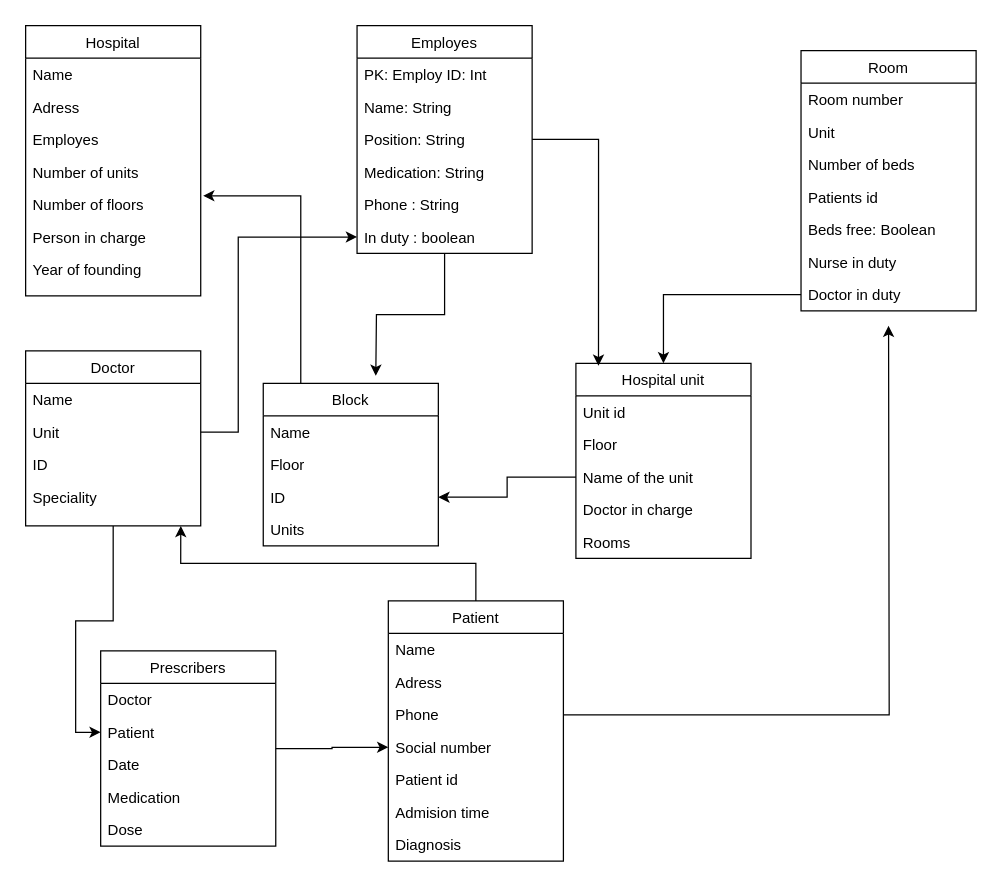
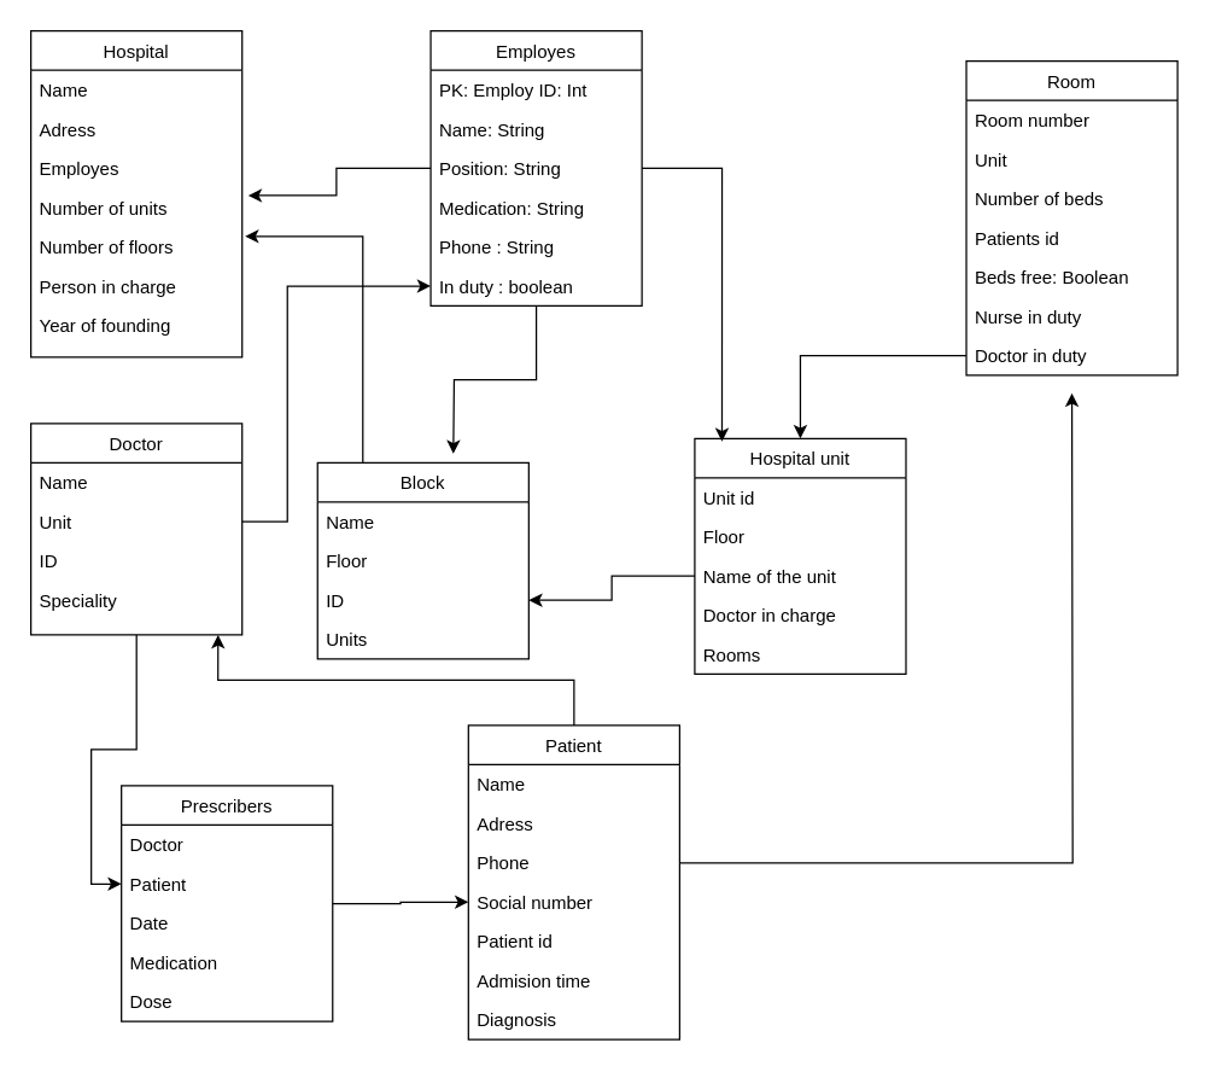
  <mxCell id="0" />
  <mxCell id="1" parent="0" />
  <mxCell id="2" value="Hospital" style="swimlane;fontStyle=0;childLayout=stackLayout;horizontal=1;startSize=26;fillColor=none;horizontalStack=0;resizeParent=1;resizeParentMax=0;resizeLast=0;collapsible=1;marginBottom=0;" vertex="1" parent="1"><mxGeometry x="20" y="20" width="140" height="216" as="geometry" /></mxCell>
  <mxCell id="3" value="Name" style="text;strokeColor=none;fillColor=none;align=left;verticalAlign=top;spacingLeft=4;spacingRight=4;overflow=hidden;rotatable=0;points=[[0,0.5],[1,0.5]];portConstraint=eastwest;" vertex="1" parent="2"><mxGeometry y="26" width="140" height="26" as="geometry" /></mxCell>
  <mxCell id="4" value="Adress" style="text;strokeColor=none;fillColor=none;align=left;verticalAlign=top;spacingLeft=4;spacingRight=4;overflow=hidden;rotatable=0;points=[[0,0.5],[1,0.5]];portConstraint=eastwest;" vertex="1" parent="2"><mxGeometry y="52" width="140" height="26" as="geometry" /></mxCell>
  <mxCell id="5" value="Employes" style="text;strokeColor=none;fillColor=none;align=left;verticalAlign=top;spacingLeft=4;spacingRight=4;overflow=hidden;rotatable=0;points=[[0,0.5],[1,0.5]];portConstraint=eastwest;" vertex="1" parent="2"><mxGeometry y="78" width="140" height="26" as="geometry" /></mxCell>
  <mxCell id="6" value="Number of units" style="text;strokeColor=none;fillColor=none;align=left;verticalAlign=top;spacingLeft=4;spacingRight=4;overflow=hidden;rotatable=0;points=[[0,0.5],[1,0.5]];portConstraint=eastwest;" vertex="1" parent="2"><mxGeometry y="104" width="140" height="26" as="geometry" /></mxCell>
  <mxCell id="7" value="Number of floors" style="text;strokeColor=none;fillColor=none;align=left;verticalAlign=top;spacingLeft=4;spacingRight=4;overflow=hidden;rotatable=0;points=[[0,0.5],[1,0.5]];portConstraint=eastwest;" vertex="1" parent="2"><mxGeometry y="130" width="140" height="26" as="geometry" /></mxCell>
  <mxCell id="8" value="Person in charge" style="text;strokeColor=none;fillColor=none;align=left;verticalAlign=top;spacingLeft=4;spacingRight=4;overflow=hidden;rotatable=0;points=[[0,0.5],[1,0.5]];portConstraint=eastwest;" vertex="1" parent="2"><mxGeometry y="156" width="140" height="26" as="geometry" /></mxCell>
  <mxCell id="9" value="Year of founding" style="text;strokeColor=none;fillColor=none;align=left;verticalAlign=top;spacingLeft=4;spacingRight=4;overflow=hidden;rotatable=0;points=[[0,0.5],[1,0.5]];portConstraint=eastwest;" vertex="1" parent="2"><mxGeometry y="182" width="140" height="34" as="geometry" /></mxCell>
  <mxCell id="10" value="Hospital unit" style="swimlane;fontStyle=0;childLayout=stackLayout;horizontal=1;startSize=26;fillColor=none;horizontalStack=0;resizeParent=1;resizeParentMax=0;resizeLast=0;collapsible=1;marginBottom=0;" vertex="1" parent="1"><mxGeometry x="460" y="290" width="140" height="156" as="geometry" /></mxCell>
  <mxCell id="11" value="Unit id " style="text;strokeColor=none;fillColor=none;align=left;verticalAlign=top;spacingLeft=4;spacingRight=4;overflow=hidden;rotatable=0;points=[[0,0.5],[1,0.5]];portConstraint=eastwest;" vertex="1" parent="10"><mxGeometry y="26" width="140" height="26" as="geometry" /></mxCell>
  <mxCell id="12" value="Floor" style="text;strokeColor=none;fillColor=none;align=left;verticalAlign=top;spacingLeft=4;spacingRight=4;overflow=hidden;rotatable=0;points=[[0,0.5],[1,0.5]];portConstraint=eastwest;" vertex="1" parent="10"><mxGeometry y="52" width="140" height="26" as="geometry" /></mxCell>
  <mxCell id="13" value="Name of the unit" style="text;strokeColor=none;fillColor=none;align=left;verticalAlign=top;spacingLeft=4;spacingRight=4;overflow=hidden;rotatable=0;points=[[0,0.5],[1,0.5]];portConstraint=eastwest;" vertex="1" parent="10"><mxGeometry y="78" width="140" height="26" as="geometry" /></mxCell>
  <mxCell id="14" value="Doctor in charge" style="text;strokeColor=none;fillColor=none;align=left;verticalAlign=top;spacingLeft=4;spacingRight=4;overflow=hidden;rotatable=0;points=[[0,0.5],[1,0.5]];portConstraint=eastwest;" vertex="1" parent="10"><mxGeometry y="104" width="140" height="26" as="geometry" /></mxCell>
  <mxCell id="15" value="Rooms" style="text;strokeColor=none;fillColor=none;align=left;verticalAlign=top;spacingLeft=4;spacingRight=4;overflow=hidden;rotatable=0;points=[[0,0.5],[1,0.5]];portConstraint=eastwest;" vertex="1" parent="10"><mxGeometry y="130" width="140" height="26" as="geometry" /></mxCell>
  <mxCell id="16" style="edgeStyle=orthogonalEdgeStyle;rounded=0;orthogonalLoop=1;jettySize=auto;html=1;entryX=0;entryY=0.5;entryDx=0;entryDy=0;" edge="1" parent="1" source="18" target="31"><mxGeometry relative="1" as="geometry"><mxPoint x="190" y="190" as="targetPoint" /><Array as="points"><mxPoint x="190" y="345" /><mxPoint x="190" y="189" /></Array></mxGeometry></mxCell>
  <mxCell id="17" style="edgeStyle=orthogonalEdgeStyle;rounded=0;orthogonalLoop=1;jettySize=auto;html=1;entryX=0;entryY=0.5;entryDx=0;entryDy=0;" edge="1" parent="1" source="18" target="58"><mxGeometry relative="1" as="geometry" /></mxCell>
  <mxCell id="18" value="Doctor" style="swimlane;fontStyle=0;childLayout=stackLayout;horizontal=1;startSize=26;fillColor=none;horizontalStack=0;resizeParent=1;resizeParentMax=0;resizeLast=0;collapsible=1;marginBottom=0;" vertex="1" parent="1"><mxGeometry x="20" y="280" width="140" height="140" as="geometry" /></mxCell>
  <mxCell id="19" value="Name&#10;" style="text;strokeColor=none;fillColor=none;align=left;verticalAlign=top;spacingLeft=4;spacingRight=4;overflow=hidden;rotatable=0;points=[[0,0.5],[1,0.5]];portConstraint=eastwest;" vertex="1" parent="18"><mxGeometry y="26" width="140" height="26" as="geometry" /></mxCell>
  <mxCell id="20" value="Unit " style="text;strokeColor=none;fillColor=none;align=left;verticalAlign=top;spacingLeft=4;spacingRight=4;overflow=hidden;rotatable=0;points=[[0,0.5],[1,0.5]];portConstraint=eastwest;" vertex="1" parent="18"><mxGeometry y="52" width="140" height="26" as="geometry" /></mxCell>
  <mxCell id="21" value="ID" style="text;strokeColor=none;fillColor=none;align=left;verticalAlign=top;spacingLeft=4;spacingRight=4;overflow=hidden;rotatable=0;points=[[0,0.5],[1,0.5]];portConstraint=eastwest;" vertex="1" parent="18"><mxGeometry y="78" width="140" height="26" as="geometry" /></mxCell>
  <mxCell id="22" value="Speciality" style="text;strokeColor=none;fillColor=none;align=left;verticalAlign=top;spacingLeft=4;spacingRight=4;overflow=hidden;rotatable=0;points=[[0,0.5],[1,0.5]];portConstraint=eastwest;" vertex="1" parent="18"><mxGeometry y="104" width="140" height="36" as="geometry" /></mxCell>
  <mxCell id="23" style="edgeStyle=orthogonalEdgeStyle;rounded=0;orthogonalLoop=1;jettySize=auto;html=1;" edge="1" parent="1" source="25"><mxGeometry relative="1" as="geometry"><mxPoint x="300" y="300" as="targetPoint" /></mxGeometry></mxCell>
  <mxCell id="24" style="edgeStyle=orthogonalEdgeStyle;rounded=0;orthogonalLoop=1;jettySize=auto;html=1;entryX=0.129;entryY=0.013;entryDx=0;entryDy=0;entryPerimeter=0;" edge="1" parent="1" source="25" target="10"><mxGeometry relative="1" as="geometry" /></mxCell>
  <mxCell id="25" value="Employes" style="swimlane;fontStyle=0;childLayout=stackLayout;horizontal=1;startSize=26;fillColor=none;horizontalStack=0;resizeParent=1;resizeParentMax=0;resizeLast=0;collapsible=1;marginBottom=0;" vertex="1" parent="1"><mxGeometry x="285" y="20" width="140" height="182" as="geometry" /></mxCell>
  <mxCell id="26" value="PK: Employ ID: Int" style="text;strokeColor=none;fillColor=none;align=left;verticalAlign=top;spacingLeft=4;spacingRight=4;overflow=hidden;rotatable=0;points=[[0,0.5],[1,0.5]];portConstraint=eastwest;" vertex="1" parent="25"><mxGeometry y="26" width="140" height="26" as="geometry" /></mxCell>
  <mxCell id="27" value="Name: String" style="text;strokeColor=none;fillColor=none;align=left;verticalAlign=top;spacingLeft=4;spacingRight=4;overflow=hidden;rotatable=0;points=[[0,0.5],[1,0.5]];portConstraint=eastwest;" vertex="1" parent="25"><mxGeometry y="52" width="140" height="26" as="geometry" /></mxCell>
  <mxCell id="28" value="Position: String" style="text;strokeColor=none;fillColor=none;align=left;verticalAlign=top;spacingLeft=4;spacingRight=4;overflow=hidden;rotatable=0;points=[[0,0.5],[1,0.5]];portConstraint=eastwest;" vertex="1" parent="25"><mxGeometry y="78" width="140" height="26" as="geometry" /></mxCell>
  <mxCell id="29" value="Medication: String" style="text;strokeColor=none;fillColor=none;align=left;verticalAlign=top;spacingLeft=4;spacingRight=4;overflow=hidden;rotatable=0;points=[[0,0.5],[1,0.5]];portConstraint=eastwest;" vertex="1" parent="25"><mxGeometry y="104" width="140" height="26" as="geometry" /></mxCell>
  <mxCell id="30" value="Phone : String" style="text;strokeColor=none;fillColor=none;align=left;verticalAlign=top;spacingLeft=4;spacingRight=4;overflow=hidden;rotatable=0;points=[[0,0.5],[1,0.5]];portConstraint=eastwest;" vertex="1" parent="25"><mxGeometry y="130" width="140" height="26" as="geometry" /></mxCell>
  <mxCell id="31" value="In duty : boolean" style="text;strokeColor=none;fillColor=none;align=left;verticalAlign=top;spacingLeft=4;spacingRight=4;overflow=hidden;rotatable=0;points=[[0,0.5],[1,0.5]];portConstraint=eastwest;" vertex="1" parent="25"><mxGeometry y="156" width="140" height="26" as="geometry" /></mxCell>
  <mxCell id="32" style="edgeStyle=orthogonalEdgeStyle;rounded=0;orthogonalLoop=1;jettySize=auto;html=1;entryX=0.886;entryY=1;entryDx=0;entryDy=0;entryPerimeter=0;" edge="1" parent="1" source="33" target="22"><mxGeometry relative="1" as="geometry" /></mxCell>
  <mxCell id="33" value="Patient" style="swimlane;fontStyle=0;childLayout=stackLayout;horizontal=1;startSize=26;fillColor=none;horizontalStack=0;resizeParent=1;resizeParentMax=0;resizeLast=0;collapsible=1;marginBottom=0;" vertex="1" parent="1"><mxGeometry x="310" y="480" width="140" height="208" as="geometry" /></mxCell>
  <mxCell id="34" value="Name" style="text;strokeColor=none;fillColor=none;align=left;verticalAlign=top;spacingLeft=4;spacingRight=4;overflow=hidden;rotatable=0;points=[[0,0.5],[1,0.5]];portConstraint=eastwest;" vertex="1" parent="33"><mxGeometry y="26" width="140" height="26" as="geometry" /></mxCell>
  <mxCell id="35" value="Adress" style="text;strokeColor=none;fillColor=none;align=left;verticalAlign=top;spacingLeft=4;spacingRight=4;overflow=hidden;rotatable=0;points=[[0,0.5],[1,0.5]];portConstraint=eastwest;" vertex="1" parent="33"><mxGeometry y="52" width="140" height="26" as="geometry" /></mxCell>
  <mxCell id="36" value="Phone" style="text;strokeColor=none;fillColor=none;align=left;verticalAlign=top;spacingLeft=4;spacingRight=4;overflow=hidden;rotatable=0;points=[[0,0.5],[1,0.5]];portConstraint=eastwest;" vertex="1" parent="33"><mxGeometry y="78" width="140" height="26" as="geometry" /></mxCell>
  <mxCell id="37" value="Social number" style="text;strokeColor=none;fillColor=none;align=left;verticalAlign=top;spacingLeft=4;spacingRight=4;overflow=hidden;rotatable=0;points=[[0,0.5],[1,0.5]];portConstraint=eastwest;" vertex="1" parent="33"><mxGeometry y="104" width="140" height="26" as="geometry" /></mxCell>
  <mxCell id="38" value="Patient id" style="text;strokeColor=none;fillColor=none;align=left;verticalAlign=top;spacingLeft=4;spacingRight=4;overflow=hidden;rotatable=0;points=[[0,0.5],[1,0.5]];portConstraint=eastwest;" vertex="1" parent="33"><mxGeometry y="130" width="140" height="26" as="geometry" /></mxCell>
  <mxCell id="39" value="Admision time" style="text;strokeColor=none;fillColor=none;align=left;verticalAlign=top;spacingLeft=4;spacingRight=4;overflow=hidden;rotatable=0;points=[[0,0.5],[1,0.5]];portConstraint=eastwest;" vertex="1" parent="33"><mxGeometry y="156" width="140" height="26" as="geometry" /></mxCell>
  <mxCell id="40" value="Diagnosis" style="text;strokeColor=none;fillColor=none;align=left;verticalAlign=top;spacingLeft=4;spacingRight=4;overflow=hidden;rotatable=0;points=[[0,0.5],[1,0.5]];portConstraint=eastwest;" vertex="1" parent="33"><mxGeometry y="182" width="140" height="26" as="geometry" /></mxCell>
  <mxCell id="41" style="edgeStyle=orthogonalEdgeStyle;rounded=0;orthogonalLoop=1;jettySize=auto;html=1;entryX=1.014;entryY=0.231;entryDx=0;entryDy=0;entryPerimeter=0;" edge="1" parent="1" source="42" target="7"><mxGeometry relative="1" as="geometry"><mxPoint x="240" y="150" as="targetPoint" /><Array as="points"><mxPoint x="240" y="156" /></Array></mxGeometry></mxCell>
  <mxCell id="42" value="Block" style="swimlane;fontStyle=0;childLayout=stackLayout;horizontal=1;startSize=26;fillColor=none;horizontalStack=0;resizeParent=1;resizeParentMax=0;resizeLast=0;collapsible=1;marginBottom=0;" vertex="1" parent="1"><mxGeometry x="210" y="306" width="140" height="130" as="geometry" /></mxCell>
  <mxCell id="43" value="Name" style="text;strokeColor=none;fillColor=none;align=left;verticalAlign=top;spacingLeft=4;spacingRight=4;overflow=hidden;rotatable=0;points=[[0,0.5],[1,0.5]];portConstraint=eastwest;" vertex="1" parent="42"><mxGeometry y="26" width="140" height="26" as="geometry" /></mxCell>
  <mxCell id="44" value="Floor" style="text;strokeColor=none;fillColor=none;align=left;verticalAlign=top;spacingLeft=4;spacingRight=4;overflow=hidden;rotatable=0;points=[[0,0.5],[1,0.5]];portConstraint=eastwest;" vertex="1" parent="42"><mxGeometry y="52" width="140" height="26" as="geometry" /></mxCell>
  <mxCell id="45" value="ID" style="text;strokeColor=none;fillColor=none;align=left;verticalAlign=top;spacingLeft=4;spacingRight=4;overflow=hidden;rotatable=0;points=[[0,0.5],[1,0.5]];portConstraint=eastwest;" vertex="1" parent="42"><mxGeometry y="78" width="140" height="26" as="geometry" /></mxCell>
  <mxCell id="46" value="Units" style="text;strokeColor=none;fillColor=none;align=left;verticalAlign=top;spacingLeft=4;spacingRight=4;overflow=hidden;rotatable=0;points=[[0,0.5],[1,0.5]];portConstraint=eastwest;" vertex="1" parent="42"><mxGeometry y="104" width="140" height="26" as="geometry" /></mxCell>
  <mxCell id="47" value="Room" style="swimlane;fontStyle=0;childLayout=stackLayout;horizontal=1;startSize=26;fillColor=none;horizontalStack=0;resizeParent=1;resizeParentMax=0;resizeLast=0;collapsible=1;marginBottom=0;" vertex="1" parent="1"><mxGeometry x="640" y="40" width="140" height="208" as="geometry" /></mxCell>
  <mxCell id="48" value="Room number" style="text;strokeColor=none;fillColor=none;align=left;verticalAlign=top;spacingLeft=4;spacingRight=4;overflow=hidden;rotatable=0;points=[[0,0.5],[1,0.5]];portConstraint=eastwest;" vertex="1" parent="47"><mxGeometry y="26" width="140" height="26" as="geometry" /></mxCell>
  <mxCell id="49" value="Unit" style="text;strokeColor=none;fillColor=none;align=left;verticalAlign=top;spacingLeft=4;spacingRight=4;overflow=hidden;rotatable=0;points=[[0,0.5],[1,0.5]];portConstraint=eastwest;" vertex="1" parent="47"><mxGeometry y="52" width="140" height="26" as="geometry" /></mxCell>
  <mxCell id="50" value="Number of beds" style="text;strokeColor=none;fillColor=none;align=left;verticalAlign=top;spacingLeft=4;spacingRight=4;overflow=hidden;rotatable=0;points=[[0,0.5],[1,0.5]];portConstraint=eastwest;" vertex="1" parent="47"><mxGeometry y="78" width="140" height="26" as="geometry" /></mxCell>
  <mxCell id="51" value="Patients id" style="text;strokeColor=none;fillColor=none;align=left;verticalAlign=top;spacingLeft=4;spacingRight=4;overflow=hidden;rotatable=0;points=[[0,0.5],[1,0.5]];portConstraint=eastwest;" vertex="1" parent="47"><mxGeometry y="104" width="140" height="26" as="geometry" /></mxCell>
  <mxCell id="52" value="Beds free: Boolean" style="text;strokeColor=none;fillColor=none;align=left;verticalAlign=top;spacingLeft=4;spacingRight=4;overflow=hidden;rotatable=0;points=[[0,0.5],[1,0.5]];portConstraint=eastwest;" vertex="1" parent="47"><mxGeometry y="130" width="140" height="26" as="geometry" /></mxCell>
  <mxCell id="53" value="Nurse in duty" style="text;strokeColor=none;fillColor=none;align=left;verticalAlign=top;spacingLeft=4;spacingRight=4;overflow=hidden;rotatable=0;points=[[0,0.5],[1,0.5]];portConstraint=eastwest;" vertex="1" parent="47"><mxGeometry y="156" width="140" height="26" as="geometry" /></mxCell>
  <mxCell id="54" value="Doctor in duty" style="text;strokeColor=none;fillColor=none;align=left;verticalAlign=top;spacingLeft=4;spacingRight=4;overflow=hidden;rotatable=0;points=[[0,0.5],[1,0.5]];portConstraint=eastwest;" vertex="1" parent="47"><mxGeometry y="182" width="140" height="26" as="geometry" /></mxCell>
  <mxCell id="55" style="edgeStyle=orthogonalEdgeStyle;rounded=0;orthogonalLoop=1;jettySize=auto;html=1;entryX=0;entryY=0.5;entryDx=0;entryDy=0;" edge="1" parent="1" source="56" target="37"><mxGeometry relative="1" as="geometry" /></mxCell>
  <mxCell id="56" value="Prescribers" style="swimlane;fontStyle=0;childLayout=stackLayout;horizontal=1;startSize=26;fillColor=none;horizontalStack=0;resizeParent=1;resizeParentMax=0;resizeLast=0;collapsible=1;marginBottom=0;" vertex="1" parent="1"><mxGeometry x="80" y="520" width="140" height="156" as="geometry" /></mxCell>
  <mxCell id="57" value="Doctor" style="text;strokeColor=none;fillColor=none;align=left;verticalAlign=top;spacingLeft=4;spacingRight=4;overflow=hidden;rotatable=0;points=[[0,0.5],[1,0.5]];portConstraint=eastwest;" vertex="1" parent="56"><mxGeometry y="26" width="140" height="26" as="geometry" /></mxCell>
  <mxCell id="58" value="Patient" style="text;strokeColor=none;fillColor=none;align=left;verticalAlign=top;spacingLeft=4;spacingRight=4;overflow=hidden;rotatable=0;points=[[0,0.5],[1,0.5]];portConstraint=eastwest;" vertex="1" parent="56"><mxGeometry y="52" width="140" height="26" as="geometry" /></mxCell>
  <mxCell id="59" value="Date" style="text;strokeColor=none;fillColor=none;align=left;verticalAlign=top;spacingLeft=4;spacingRight=4;overflow=hidden;rotatable=0;points=[[0,0.5],[1,0.5]];portConstraint=eastwest;" vertex="1" parent="56"><mxGeometry y="78" width="140" height="26" as="geometry" /></mxCell>
  <mxCell id="60" value="Medication" style="text;strokeColor=none;fillColor=none;align=left;verticalAlign=top;spacingLeft=4;spacingRight=4;overflow=hidden;rotatable=0;points=[[0,0.5],[1,0.5]];portConstraint=eastwest;" vertex="1" parent="56"><mxGeometry y="104" width="140" height="26" as="geometry" /></mxCell>
  <mxCell id="61" value="Dose" style="text;strokeColor=none;fillColor=none;align=left;verticalAlign=top;spacingLeft=4;spacingRight=4;overflow=hidden;rotatable=0;points=[[0,0.5],[1,0.5]];portConstraint=eastwest;" vertex="1" parent="56"><mxGeometry y="130" width="140" height="26" as="geometry" /></mxCell>
+ <mxCell id="62" style="edgeStyle=orthogonalEdgeStyle;rounded=0;orthogonalLoop=1;jettySize=auto;html=1;entryX=1.029;entryY=0.192;entryDx=0;entryDy=0;entryPerimeter=0;" edge="1" parent="1" source="28" target="6"><mxGeometry relative="1" as="geometry" /></mxCell>
  <mxCell id="63" style="edgeStyle=orthogonalEdgeStyle;rounded=0;orthogonalLoop=1;jettySize=auto;html=1;entryX=1;entryY=0.5;entryDx=0;entryDy=0;" edge="1" parent="1" source="13" target="45"><mxGeometry relative="1" as="geometry" /></mxCell>
  <mxCell id="64" style="edgeStyle=orthogonalEdgeStyle;rounded=0;orthogonalLoop=1;jettySize=auto;html=1;entryX=0.5;entryY=0;entryDx=0;entryDy=0;" edge="1" parent="1" source="54" target="10"><mxGeometry relative="1" as="geometry" /></mxCell>
  <mxCell id="65" style="edgeStyle=orthogonalEdgeStyle;rounded=0;orthogonalLoop=1;jettySize=auto;html=1;" edge="1" parent="1" source="36"><mxGeometry relative="1" as="geometry"><mxPoint x="710" y="260" as="targetPoint" /></mxGeometry></mxCell>
